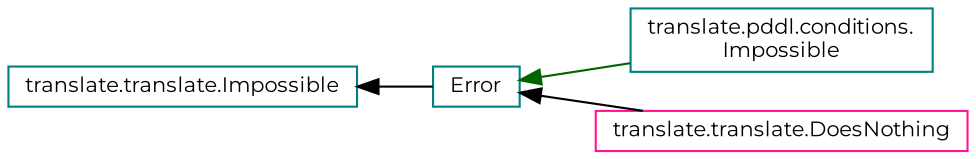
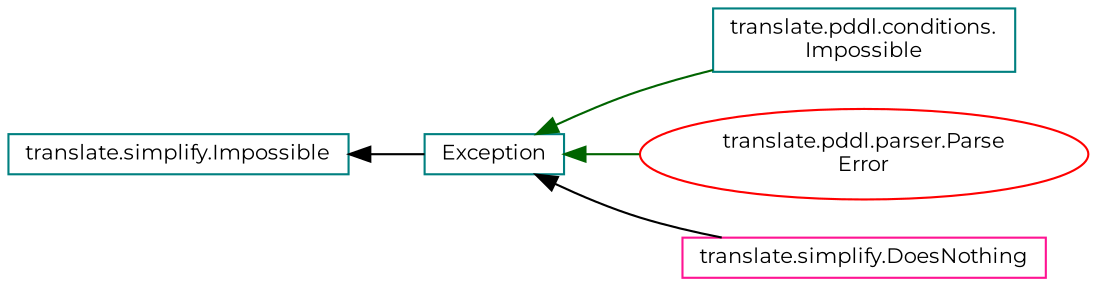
  digraph {
    fontname=Montserrat
    rankdir=LR
    node [color=teal fillcolor=white fontname=Montserrat fontsize=10 shape=box style=filled]
    edge [color=darkgreen dir=back fontname=Montserrat fontsize=10 labelfontname=Helvetica labelfontsize=10 style=solid]
-   n1 [height=0.2 label=Error width=0.4]
+   n1 [height=0.2 label=Exception width=0.4]
    n2 [height=0.2 label="translate.pddl.conditions.\lImpossible" width=0.4]
-   n4 [color=deeppink height=0.2 label="translate.translate.DoesNothing" width=0.4]
-   n5 [height=0.2 label="translate.translate.Impossible" width=0.4]
+   n3 [color=red height=0.2 label="translate.pddl.parser.Parse\lError" shape=ellipse width=0.4]
+   n4 [color=deeppink height=0.2 label="translate.simplify.DoesNothing" width=0.4]
+   n5 [height=0.2 label="translate.simplify.Impossible" width=0.4]
    n1 -> n2
+   n1 -> n3
    n1 -> n4 [color=black]
    n5 -> n1 [color=black]
  }
